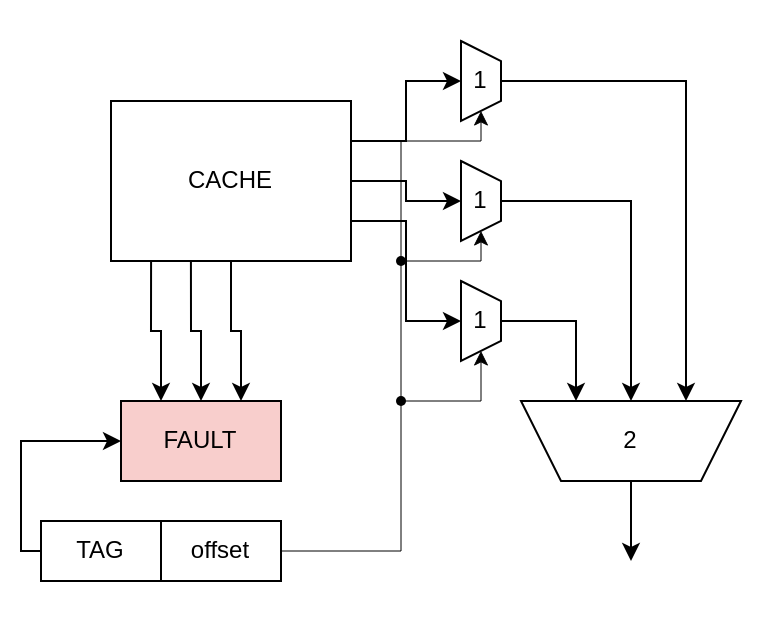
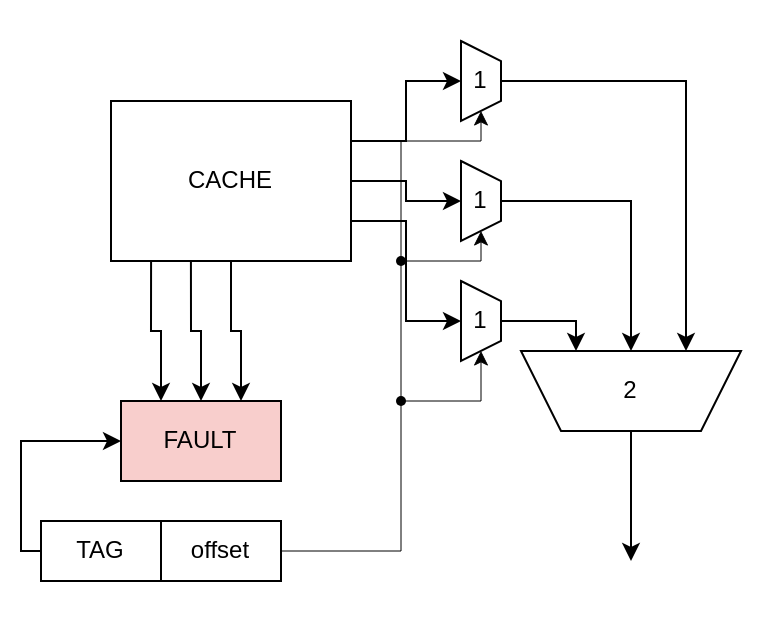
  <mxCell id="0" />
  <mxCell id="1" parent="0" />
  <mxCell id="2" style="edgeStyle=orthogonalEdgeStyle;rounded=0;html=1;entryX=1;entryY=0.5;entryDx=0;entryDy=0;strokeWidth=0.5;" edge="1" parent="1" source="4" target="29"><mxGeometry relative="1" as="geometry"><Array as="points"><mxPoint x="240" y="130" /></Array></mxGeometry></mxCell>
  <mxCell id="3" style="edgeStyle=orthogonalEdgeStyle;rounded=0;html=1;entryX=1;entryY=0.5;entryDx=0;entryDy=0;endArrow=classic;endFill=1;strokeWidth=0.5;" edge="1" parent="1" source="4" target="25"><mxGeometry relative="1" as="geometry"><Array as="points"><mxPoint x="200" y="70" /><mxPoint x="240" y="70" /></Array></mxGeometry></mxCell>
  <mxCell id="4" value="" style="shape=waypoint;sketch=0;fillStyle=solid;size=6;pointerEvents=1;points=[];resizable=0;rotatable=0;perimeter=centerPerimeter;snapToPoint=1;fontSize=12;strokeWidth=0.5;" vertex="1" parent="1"><mxGeometry x="190" y="120" width="20" height="20" as="geometry" /></mxCell>
  <mxCell id="5" style="edgeStyle=orthogonalEdgeStyle;rounded=0;html=1;entryX=1;entryY=0.5;entryDx=0;entryDy=0;strokeWidth=0.5;" edge="1" parent="1" source="7" target="27"><mxGeometry relative="1" as="geometry" /></mxCell>
  <mxCell id="6" style="edgeStyle=orthogonalEdgeStyle;rounded=0;html=1;entryX=0.55;entryY=1.004;entryDx=0;entryDy=0;entryPerimeter=0;endArrow=none;endFill=0;strokeWidth=0.5;" edge="1" parent="1" source="7" target="4"><mxGeometry relative="1" as="geometry" /></mxCell>
  <mxCell id="7" value="" style="shape=waypoint;sketch=0;fillStyle=solid;size=6;pointerEvents=1;points=[];resizable=0;rotatable=0;perimeter=centerPerimeter;snapToPoint=1;fontSize=12;strokeWidth=0.5;" vertex="1" parent="1"><mxGeometry x="190" y="190" width="20" height="20" as="geometry" /></mxCell>
  <mxCell id="8" style="edgeStyle=orthogonalEdgeStyle;rounded=0;html=1;exitX=1;exitY=0.5;exitDx=0;exitDy=0;entryX=0.266;entryY=1.088;entryDx=0;entryDy=0;entryPerimeter=0;endArrow=none;endFill=0;strokeWidth=0.5;" edge="1" parent="1" source="20" target="7"><mxGeometry relative="1" as="geometry" /></mxCell>
  <mxCell id="9" style="edgeStyle=orthogonalEdgeStyle;html=1;exitX=1;exitY=0.25;exitDx=0;exitDy=0;entryX=0.5;entryY=1;entryDx=0;entryDy=0;rounded=0;" edge="1" parent="1" source="12" target="25"><mxGeometry relative="1" as="geometry" /></mxCell>
  <mxCell id="10" style="edgeStyle=orthogonalEdgeStyle;rounded=0;html=1;exitX=1;exitY=0.5;exitDx=0;exitDy=0;entryX=0.5;entryY=1;entryDx=0;entryDy=0;" edge="1" parent="1" source="12" target="29"><mxGeometry relative="1" as="geometry" /></mxCell>
  <mxCell id="11" style="edgeStyle=orthogonalEdgeStyle;rounded=0;html=1;exitX=1;exitY=0.75;exitDx=0;exitDy=0;entryX=0.5;entryY=1;entryDx=0;entryDy=0;" edge="1" parent="1" source="12" target="27"><mxGeometry relative="1" as="geometry" /></mxCell>
  <mxCell id="12" value="CACHE" style="rounded=0;whiteSpace=wrap;html=1;" vertex="1" parent="1"><mxGeometry x="55" y="50" width="120" height="80" as="geometry" /></mxCell>
  <mxCell id="13" style="edgeStyle=orthogonalEdgeStyle;rounded=0;html=1;exitX=0.25;exitY=0;exitDx=0;exitDy=0;entryX=0.167;entryY=1;entryDx=0;entryDy=0;entryPerimeter=0;endArrow=none;endFill=0;startArrow=classic;startFill=1;" edge="1" parent="1" source="16" target="12"><mxGeometry relative="1" as="geometry" /></mxCell>
  <mxCell id="14" style="edgeStyle=orthogonalEdgeStyle;rounded=0;html=1;exitX=0.5;exitY=0;exitDx=0;exitDy=0;entryX=0.333;entryY=1;entryDx=0;entryDy=0;entryPerimeter=0;endArrow=none;endFill=0;startArrow=classic;startFill=1;" edge="1" parent="1" source="16" target="12"><mxGeometry relative="1" as="geometry" /></mxCell>
  <mxCell id="15" style="edgeStyle=orthogonalEdgeStyle;rounded=0;html=1;exitX=0.75;exitY=0;exitDx=0;exitDy=0;entryX=0.5;entryY=1;entryDx=0;entryDy=0;endArrow=none;endFill=0;startArrow=classic;startFill=1;" edge="1" parent="1" source="16" target="12"><mxGeometry relative="1" as="geometry" /></mxCell>
  <mxCell id="16" value="FAULT" style="rounded=0;whiteSpace=wrap;html=1;fillColor=#f8cecc;" vertex="1" parent="1"><mxGeometry x="60" y="200" width="80" height="40" as="geometry" /></mxCell>
  <mxCell id="17" style="edgeStyle=orthogonalEdgeStyle;rounded=0;html=1;exitX=0.5;exitY=0;exitDx=0;exitDy=0;strokeWidth=1;endArrow=classic;endFill=1;" edge="1" parent="1" source="18"><mxGeometry relative="1" as="geometry"><mxPoint x="315" y="280" as="targetPoint" /></mxGeometry></mxCell>
- <mxCell id="18" value="2" style="shape=trapezoid;perimeter=trapezoidPerimeter;whiteSpace=wrap;html=1;fixedSize=1;direction=west;size=20;" vertex="1" parent="1"><mxGeometry x="260" y="200" width="110" height="40" as="geometry" /></mxCell>
+ <mxCell id="18" value="2" style="shape=trapezoid;perimeter=trapezoidPerimeter;whiteSpace=wrap;html=1;fixedSize=1;direction=west;size=20;" vertex="1" parent="1"><mxGeometry x="260" y="175" width="110" height="40" as="geometry" /></mxCell>
  <mxCell id="19" value="" style="shape=table;startSize=0;container=1;collapsible=0;childLayout=tableLayout;" vertex="1" parent="1"><mxGeometry x="20" y="260" width="120" height="30" as="geometry" /></mxCell>
  <mxCell id="20" value="" style="shape=tableRow;horizontal=0;startSize=0;swimlaneHead=0;swimlaneBody=0;top=0;left=0;bottom=0;right=0;collapsible=0;dropTarget=0;fillColor=none;points=[[0,0.5],[1,0.5]];portConstraint=eastwest;" vertex="1" parent="19"><mxGeometry width="120" height="30" as="geometry" /></mxCell>
  <mxCell id="21" value="TAG" style="shape=partialRectangle;html=1;whiteSpace=wrap;connectable=0;overflow=hidden;fillColor=none;top=0;left=0;bottom=0;right=0;pointerEvents=1;" vertex="1" parent="20"><mxGeometry width="60" height="30" as="geometry"><mxRectangle width="60" height="30" as="alternateBounds" /></mxGeometry></mxCell>
  <mxCell id="22" value="offset" style="shape=partialRectangle;html=1;whiteSpace=wrap;connectable=0;overflow=hidden;fillColor=none;top=0;left=0;bottom=0;right=0;pointerEvents=1;" vertex="1" parent="20"><mxGeometry x="60" width="60" height="30" as="geometry"><mxRectangle width="60" height="30" as="alternateBounds" /></mxGeometry></mxCell>
  <mxCell id="23" style="edgeStyle=orthogonalEdgeStyle;rounded=0;html=1;exitX=0;exitY=0.5;exitDx=0;exitDy=0;entryX=0;entryY=0.5;entryDx=0;entryDy=0;startArrow=none;startFill=0;endArrow=classic;endFill=1;" edge="1" parent="1" source="20" target="16"><mxGeometry relative="1" as="geometry" /></mxCell>
  <mxCell id="24" style="edgeStyle=orthogonalEdgeStyle;rounded=0;html=1;exitX=0.5;exitY=0;exitDx=0;exitDy=0;entryX=0.25;entryY=1;entryDx=0;entryDy=0;" edge="1" parent="1" source="25" target="18"><mxGeometry relative="1" as="geometry" /></mxCell>
  <mxCell id="25" value="1" style="shape=trapezoid;perimeter=trapezoidPerimeter;whiteSpace=wrap;html=1;fixedSize=1;direction=south;size=10;" vertex="1" parent="1"><mxGeometry x="230" y="20" width="20" height="40" as="geometry" /></mxCell>
  <mxCell id="26" style="edgeStyle=orthogonalEdgeStyle;rounded=0;html=1;exitX=0.5;exitY=0;exitDx=0;exitDy=0;entryX=0.75;entryY=1;entryDx=0;entryDy=0;" edge="1" parent="1" source="27" target="18"><mxGeometry relative="1" as="geometry" /></mxCell>
  <mxCell id="27" value="1" style="shape=trapezoid;perimeter=trapezoidPerimeter;whiteSpace=wrap;html=1;fixedSize=1;direction=south;size=10;" vertex="1" parent="1"><mxGeometry x="230" y="140" width="20" height="40" as="geometry" /></mxCell>
  <mxCell id="28" style="edgeStyle=orthogonalEdgeStyle;rounded=0;html=1;exitX=0.5;exitY=0;exitDx=0;exitDy=0;entryX=0.5;entryY=1;entryDx=0;entryDy=0;" edge="1" parent="1" source="29" target="18"><mxGeometry relative="1" as="geometry" /></mxCell>
  <mxCell id="29" value="1" style="shape=trapezoid;perimeter=trapezoidPerimeter;whiteSpace=wrap;html=1;fixedSize=1;direction=south;size=10;" vertex="1" parent="1"><mxGeometry x="230" y="80" width="20" height="40" as="geometry" /></mxCell>
